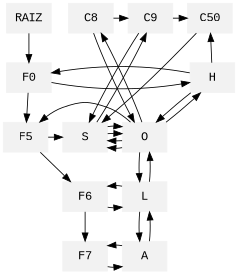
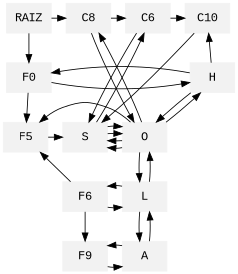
  digraph {
    fontname="Liberation Mono"
    rankdir=UD
    node [color=Gray95 fontname="Liberation Mono" shape=box style=filled]
    edge [color=black fontname="Liberation Mono"]
    RAIZ
    C8
-   C9
-   C10 [label=C50]
+   C9 [label=C6]
+   C10
    n5 [label=F0]
    H
    F5
    O
    S
    F6
    L
-   F7
+   F7 [label=F9]
    A
    subgraph sub_1 {
      rank=same
      RAIZ
      C8
      C9
      C10
    }
    subgraph sub_2 {
      rank=same
      n5
      H
    }
    subgraph sub_3 {
      rank=same
      F5
      O
      S
    }
    subgraph sub_4 {
      rank=same
      F6
      L
    }
    subgraph sub_5 {
      rank=same
      F7
      A
    }
    subgraph sub_6 {
      rank=main
      C8
      O
    }
    subgraph sub_7 {
      rank=main
      C9
      S
    }
    subgraph sub_8 {
      rank=main
      C10
      H
      O
      L
      A
    }
+   RAIZ -> C8
    RAIZ -> n5
    C8 -> C9
    C8 -> O
    C9 -> C10
    C9 -> S
    C10 -> S
    n5 -> H
    n5 -> F5
    H -> C10
    H -> n5
    H -> O
    F5 -> S
-   F5 -> F6
+   F6 -> F5
    O -> C8
    O -> H
    O -> F5
    O -> S
    O -> S
    O -> L
    S -> C9
    S -> O
    S -> O
    F6 -> L
    F6 -> F7
    L -> O
    L -> F6
    L -> A
    F7 -> A
    A -> L
    A -> F7
  }
